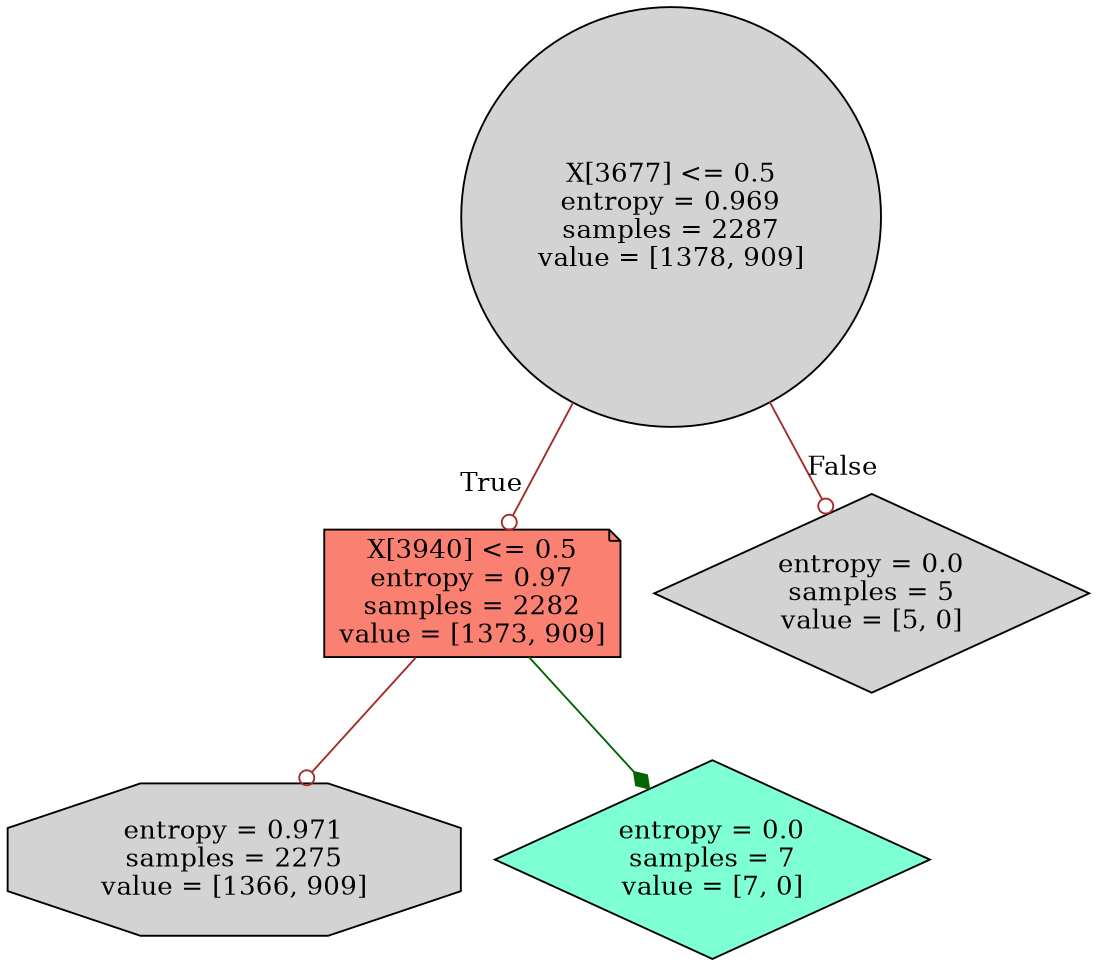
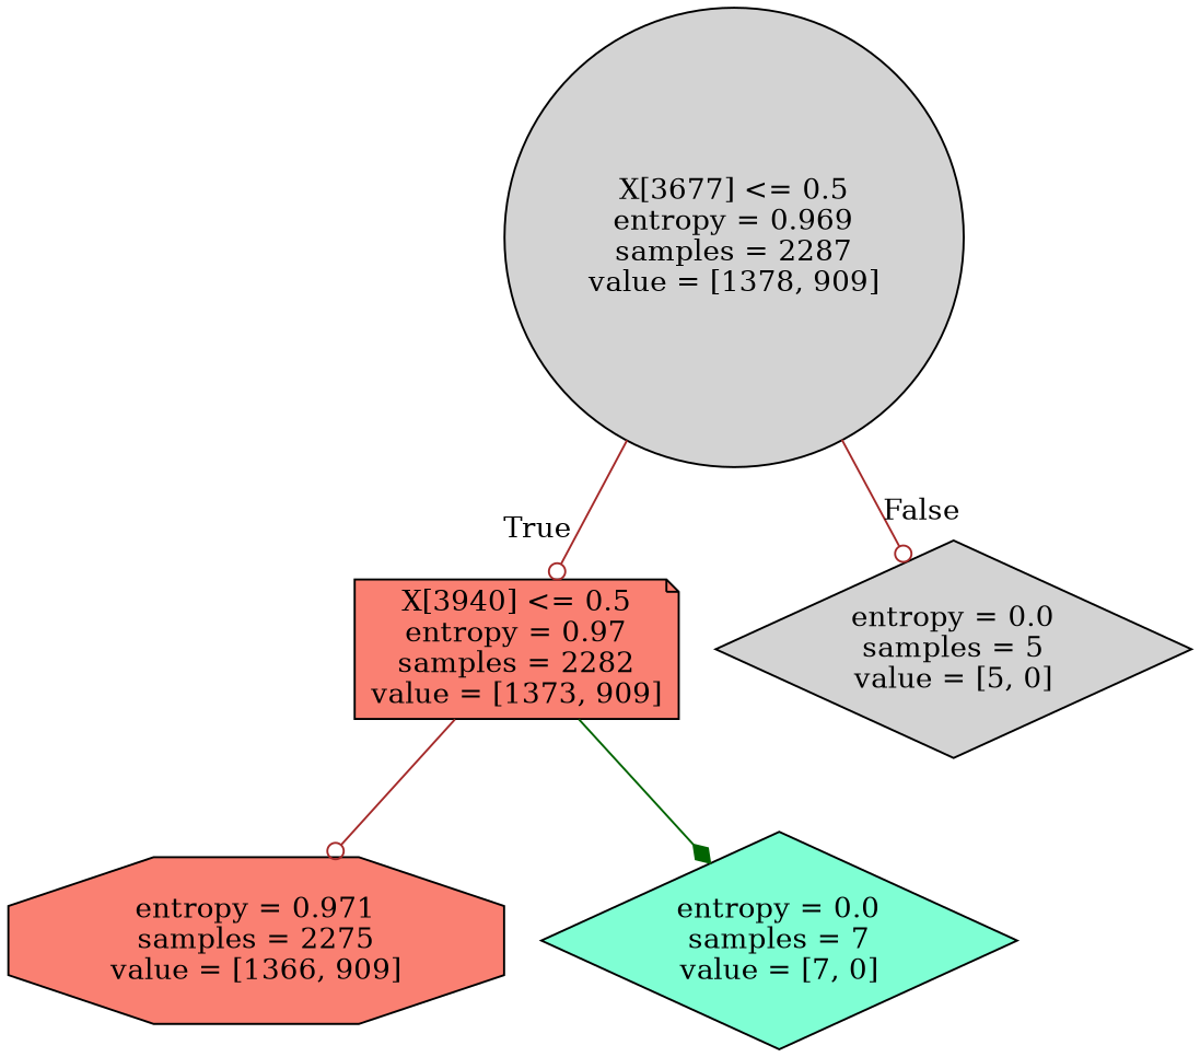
  digraph {
    node [shape=diamond style=filled fillcolor=lightgrey]
    edge [color=brown arrowhead=odot]
    n1 [label="X[3677] <= 0.5\nentropy = 0.969\nsamples = 2287\nvalue = [1378, 909]" shape=circle]
    n2 [label="X[3940] <= 0.5\nentropy = 0.97\nsamples = 2282\nvalue = [1373, 909]" shape=note fillcolor=salmon]
    n3 [label="entropy = 0.0\nsamples = 5\nvalue = [5, 0]"]
-   n4 [label="entropy = 0.971\nsamples = 2275\nvalue = [1366, 909]" shape=octagon]
+   n4 [label="entropy = 0.971\nsamples = 2275\nvalue = [1366, 909]" shape=octagon fillcolor=salmon]
    n5 [label="entropy = 0.0\nsamples = 7\nvalue = [7, 0]" fillcolor=aquamarine]
    n1 -> n2 [headlabel=True labelangle=45 labeldistance=2.5]
    n1 -> n3 [headlabel=False labelangle=-45 labeldistance=2.5]
    n2 -> n4
    n2 -> n5 [color=darkgreen arrowhead=diamond]
  }
